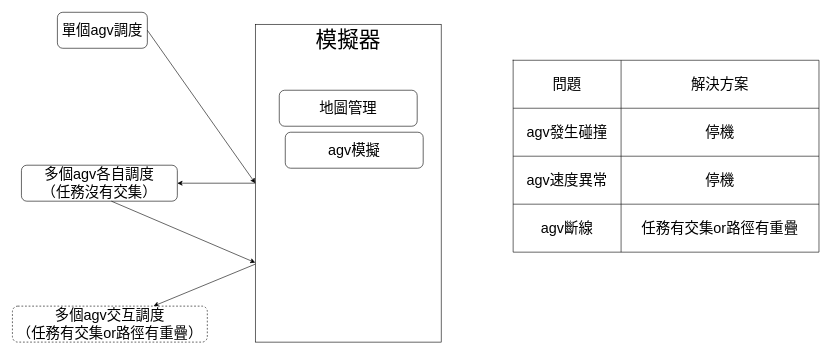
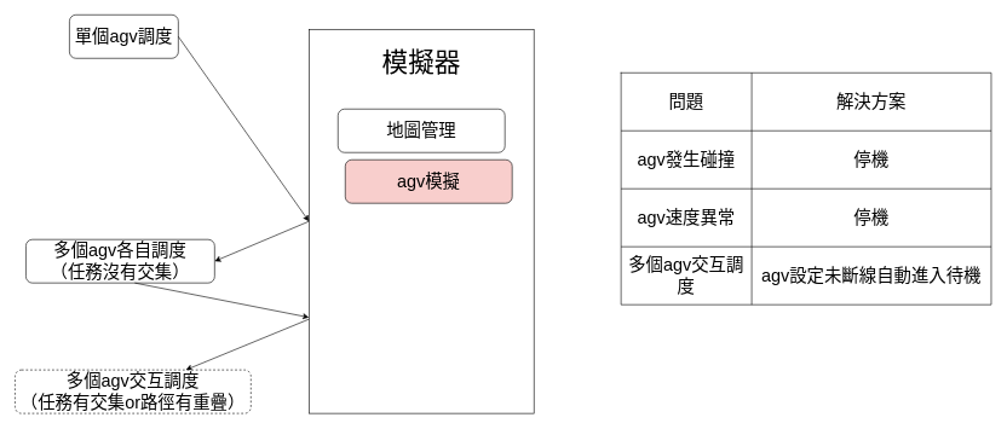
  <mxCell id="0" />
  <mxCell id="1" parent="0" />
  <mxCell id="2" value="&lt;font style=&quot;font-size: 24px;&quot;&gt;單個agv調度&lt;/font&gt;" style="rounded=1;whiteSpace=wrap;html=1;" vertex="1" parent="1"><mxGeometry x="95" y="20" width="150" height="60" as="geometry" /></mxCell>
  <mxCell id="3" value="" style="rounded=0;whiteSpace=wrap;html=1;" vertex="1" parent="1"><mxGeometry x="425" y="40" width="310" height="530" as="geometry" /></mxCell>
- <mxCell id="4" value="&lt;font style=&quot;font-size: 36px;&quot;&gt;模擬器&lt;/font&gt;" style="text;html=1;strokeColor=none;fillColor=none;align=center;verticalAlign=middle;whiteSpace=wrap;rounded=0;" vertex="1" parent="1"><mxGeometry x="520" y="50" width="120" height="30" as="geometry" /></mxCell>
+ <mxCell id="4" value="&lt;font style=&quot;font-size: 36px;&quot;&gt;模擬器&lt;/font&gt;" style="text;html=1;strokeColor=none;fillColor=none;align=center;verticalAlign=middle;whiteSpace=wrap;rounded=0;" vertex="1" parent="1"><mxGeometry x="520" y="70" width="120" height="30" as="geometry" /></mxCell>
  <mxCell id="5" value="&lt;font style=&quot;font-size: 24px;&quot;&gt;地圖管理&lt;/font&gt;" style="rounded=1;whiteSpace=wrap;html=1;" vertex="1" parent="1"><mxGeometry x="465" y="150" width="230" height="60" as="geometry" /></mxCell>
- <mxCell id="6" value="agv模擬" style="rounded=1;whiteSpace=wrap;html=1;fontSize=24;" vertex="1" parent="1"><mxGeometry x="475" y="220" width="230" height="60" as="geometry" /></mxCell>
+ <mxCell id="6" value="agv模擬" style="rounded=1;whiteSpace=wrap;html=1;fontSize=24;fillColor=#f8cecc;" vertex="1" parent="1"><mxGeometry x="475" y="220" width="230" height="60" as="geometry" /></mxCell>
  <mxCell id="7" value="" style="endArrow=classic;html=1;rounded=0;fontSize=24;exitX=1;exitY=0.5;exitDx=0;exitDy=0;entryX=0;entryY=0.5;entryDx=0;entryDy=0;" edge="1" parent="1" source="2" target="3"><mxGeometry width="50" height="50" relative="1" as="geometry"><mxPoint x="335" y="310" as="sourcePoint" /><mxPoint x="385" y="260" as="targetPoint" /></mxGeometry></mxCell>
- <mxCell id="8" value="多個agv各自調度&lt;br&gt;（任務沒有交集）" style="rounded=1;whiteSpace=wrap;html=1;fontSize=24;" vertex="1" parent="1"><mxGeometry x="35" y="275" width="260" height="60" as="geometry" /></mxCell>
+ <mxCell id="8" value="多個agv各自調度&lt;br&gt;（任務沒有交集）" style="rounded=1;whiteSpace=wrap;html=1;fontSize=24;" vertex="1" parent="1"><mxGeometry x="35" y="330" width="260" height="60" as="geometry" /></mxCell>
  <mxCell id="9" value="" style="endArrow=classic;html=1;rounded=0;fontSize=24;exitX=0;exitY=0.5;exitDx=0;exitDy=0;entryX=1;entryY=0.5;entryDx=0;entryDy=0;" edge="1" parent="1" source="3" target="8"><mxGeometry width="50" height="50" relative="1" as="geometry"><mxPoint x="335" y="310" as="sourcePoint" /><mxPoint x="385" y="260" as="targetPoint" /></mxGeometry></mxCell>
  <mxCell id="10" value="" style="endArrow=classic;html=1;rounded=0;fontSize=24;exitX=0.577;exitY=1;exitDx=0;exitDy=0;exitPerimeter=0;entryX=0;entryY=0.75;entryDx=0;entryDy=0;" edge="1" parent="1" source="8" target="3"><mxGeometry width="50" height="50" relative="1" as="geometry"><mxPoint x="335" y="470" as="sourcePoint" /><mxPoint x="385" y="420" as="targetPoint" /></mxGeometry></mxCell>
  <mxCell id="11" value="" style="endArrow=classic;html=1;rounded=0;fontSize=24;" edge="1" parent="1" target="12"><mxGeometry width="50" height="50" relative="1" as="geometry"><mxPoint x="425" y="440" as="sourcePoint" /><mxPoint x="305" y="540" as="targetPoint" /></mxGeometry></mxCell>
  <mxCell id="12" value="多個agv交互調度&lt;br&gt;（任務有交集or路徑有重疊）" style="rounded=1;whiteSpace=wrap;html=1;fontSize=24;dashed=1;" vertex="1" parent="1"><mxGeometry x="20" y="510" width="325" height="60" as="geometry" /></mxCell>
  <mxCell id="13" value="" style="shape=table;startSize=0;container=1;collapsible=0;childLayout=tableLayout;fontSize=24;" vertex="1" parent="1"><mxGeometry x="855" y="100" width="510" height="320" as="geometry" /></mxCell>
  <mxCell id="14" value="" style="shape=tableRow;horizontal=0;startSize=0;swimlaneHead=0;swimlaneBody=0;strokeColor=inherit;top=0;left=0;bottom=0;right=0;collapsible=0;dropTarget=0;fillColor=none;points=[[0,0.5],[1,0.5]];portConstraint=eastwest;fontSize=24;" vertex="1" parent="13"><mxGeometry width="510" height="80" as="geometry" /></mxCell>
  <mxCell id="15" value="問題" style="shape=partialRectangle;html=1;whiteSpace=wrap;connectable=0;strokeColor=inherit;overflow=hidden;fillColor=none;top=0;left=0;bottom=0;right=0;pointerEvents=1;fontSize=24;" vertex="1" parent="14"><mxGeometry width="180" height="80" as="geometry"><mxRectangle width="180" height="80" as="alternateBounds" /></mxGeometry></mxCell>
  <mxCell id="16" value="解決方案" style="shape=partialRectangle;html=1;whiteSpace=wrap;connectable=0;strokeColor=inherit;overflow=hidden;fillColor=none;top=0;left=0;bottom=0;right=0;pointerEvents=1;fontSize=24;" vertex="1" parent="14"><mxGeometry x="180" width="330" height="80" as="geometry"><mxRectangle width="330" height="80" as="alternateBounds" /></mxGeometry></mxCell>
  <mxCell id="17" value="" style="shape=tableRow;horizontal=0;startSize=0;swimlaneHead=0;swimlaneBody=0;strokeColor=inherit;top=0;left=0;bottom=0;right=0;collapsible=0;dropTarget=0;fillColor=none;points=[[0,0.5],[1,0.5]];portConstraint=eastwest;fontSize=24;" vertex="1" parent="13"><mxGeometry y="80" width="510" height="80" as="geometry" /></mxCell>
  <mxCell id="18" value="agv發生碰撞" style="shape=partialRectangle;html=1;whiteSpace=wrap;connectable=0;strokeColor=inherit;overflow=hidden;fillColor=none;top=0;left=0;bottom=0;right=0;pointerEvents=1;fontSize=24;" vertex="1" parent="17"><mxGeometry width="180" height="80" as="geometry"><mxRectangle width="180" height="80" as="alternateBounds" /></mxGeometry></mxCell>
  <mxCell id="19" value="停機" style="shape=partialRectangle;html=1;whiteSpace=wrap;connectable=0;strokeColor=inherit;overflow=hidden;fillColor=none;top=0;left=0;bottom=0;right=0;pointerEvents=1;fontSize=24;" vertex="1" parent="17"><mxGeometry x="180" width="330" height="80" as="geometry"><mxRectangle width="330" height="80" as="alternateBounds" /></mxGeometry></mxCell>
  <mxCell id="20" value="" style="shape=tableRow;horizontal=0;startSize=0;swimlaneHead=0;swimlaneBody=0;strokeColor=inherit;top=0;left=0;bottom=0;right=0;collapsible=0;dropTarget=0;fillColor=none;points=[[0,0.5],[1,0.5]];portConstraint=eastwest;fontSize=24;" vertex="1" parent="13"><mxGeometry y="160" width="510" height="80" as="geometry" /></mxCell>
  <mxCell id="21" value="agv速度異常" style="shape=partialRectangle;html=1;whiteSpace=wrap;connectable=0;strokeColor=inherit;overflow=hidden;fillColor=none;top=0;left=0;bottom=0;right=0;pointerEvents=1;fontSize=24;" vertex="1" parent="20"><mxGeometry width="180" height="80" as="geometry"><mxRectangle width="180" height="80" as="alternateBounds" /></mxGeometry></mxCell>
  <mxCell id="22" value="停機" style="shape=partialRectangle;html=1;whiteSpace=wrap;connectable=0;strokeColor=inherit;overflow=hidden;fillColor=none;top=0;left=0;bottom=0;right=0;pointerEvents=1;fontSize=24;" vertex="1" parent="20"><mxGeometry x="180" width="330" height="80" as="geometry"><mxRectangle width="330" height="80" as="alternateBounds" /></mxGeometry></mxCell>
  <mxCell id="23" value="" style="shape=tableRow;horizontal=0;startSize=0;swimlaneHead=0;swimlaneBody=0;strokeColor=inherit;top=0;left=0;bottom=0;right=0;collapsible=0;dropTarget=0;fillColor=none;points=[[0,0.5],[1,0.5]];portConstraint=eastwest;fontSize=24;" vertex="1" parent="13"><mxGeometry y="240" width="510" height="80" as="geometry" /></mxCell>
- <mxCell id="24" value="agv斷線" style="shape=partialRectangle;html=1;whiteSpace=wrap;connectable=0;strokeColor=inherit;overflow=hidden;fillColor=none;top=0;left=0;bottom=0;right=0;pointerEvents=1;fontSize=24;" vertex="1" parent="23"><mxGeometry width="180" height="80" as="geometry"><mxRectangle width="180" height="80" as="alternateBounds" /></mxGeometry></mxCell>
- <mxCell id="25" value="任務有交集or路徑有重疊" style="shape=partialRectangle;html=1;whiteSpace=wrap;connectable=0;strokeColor=inherit;overflow=hidden;fillColor=none;top=0;left=0;bottom=0;right=0;pointerEvents=1;fontSize=24;" vertex="1" parent="23"><mxGeometry x="180" width="330" height="80" as="geometry"><mxRectangle width="330" height="80" as="alternateBounds" /></mxGeometry></mxCell>
+ <mxCell id="24" value="多個agv交互調度" style="shape=partialRectangle;html=1;whiteSpace=wrap;connectable=0;strokeColor=inherit;overflow=hidden;fillColor=none;top=0;left=0;bottom=0;right=0;pointerEvents=1;fontSize=24;" vertex="1" parent="23"><mxGeometry width="180" height="80" as="geometry"><mxRectangle width="180" height="80" as="alternateBounds" /></mxGeometry></mxCell>
+ <mxCell id="25" value="agv設定未斷線自動進入待機" style="shape=partialRectangle;html=1;whiteSpace=wrap;connectable=0;strokeColor=inherit;overflow=hidden;fillColor=none;top=0;left=0;bottom=0;right=0;pointerEvents=1;fontSize=24;" vertex="1" parent="23"><mxGeometry x="180" width="330" height="80" as="geometry"><mxRectangle width="330" height="80" as="alternateBounds" /></mxGeometry></mxCell>
